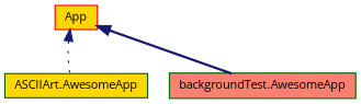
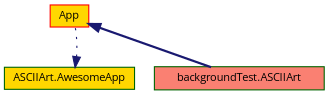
  digraph {
    fontname="Open Sans"
    rankdir=TB
    node [color=darkgreen fillcolor=gold fontname="Open Sans" fontsize=10 shape=record style=filled]
    edge [color=midnightblue dir=back fontname="Open Sans" fontsize=10 labelfontname=Helvetica labelfontsize=10]
    n1 [color=red height=0.2 label=App width=0.4]
    n2 [height=0.2 label="ASCIIArt.AwesomeApp" width=0.4]
-   n3 [fillcolor=salmon height=0.2 label="backgroundTest.AwesomeApp" width=0.4]
-   n1 -> n2 [style=dotted]
+   n3 [fillcolor=salmon height=0.2 label="backgroundTest.ASCIIArt" width=0.4]
+   n2 -> n1 [style=dotted]
    n1 -> n3 [style=bold]
  }
